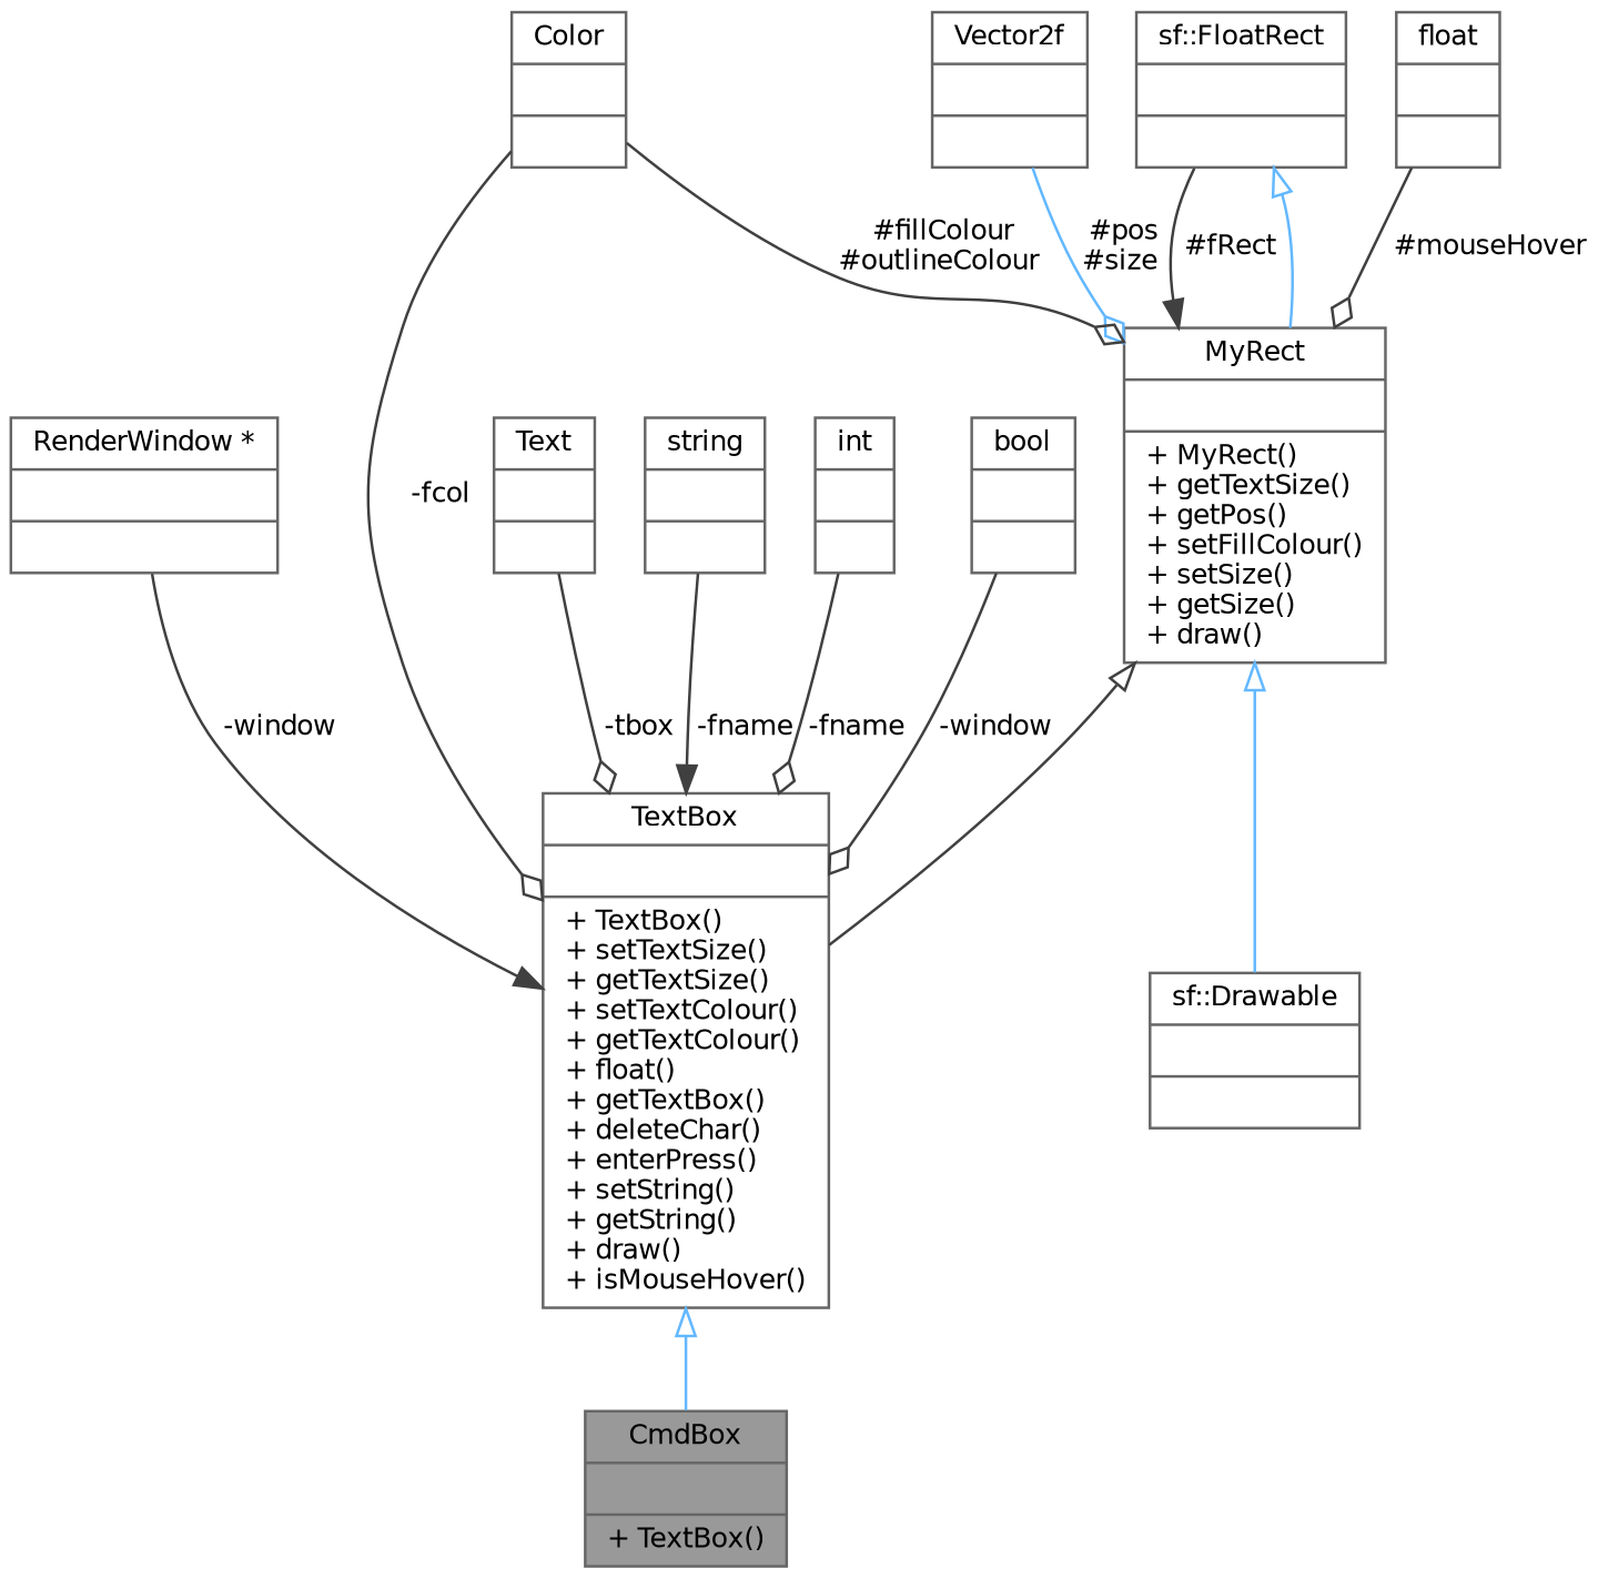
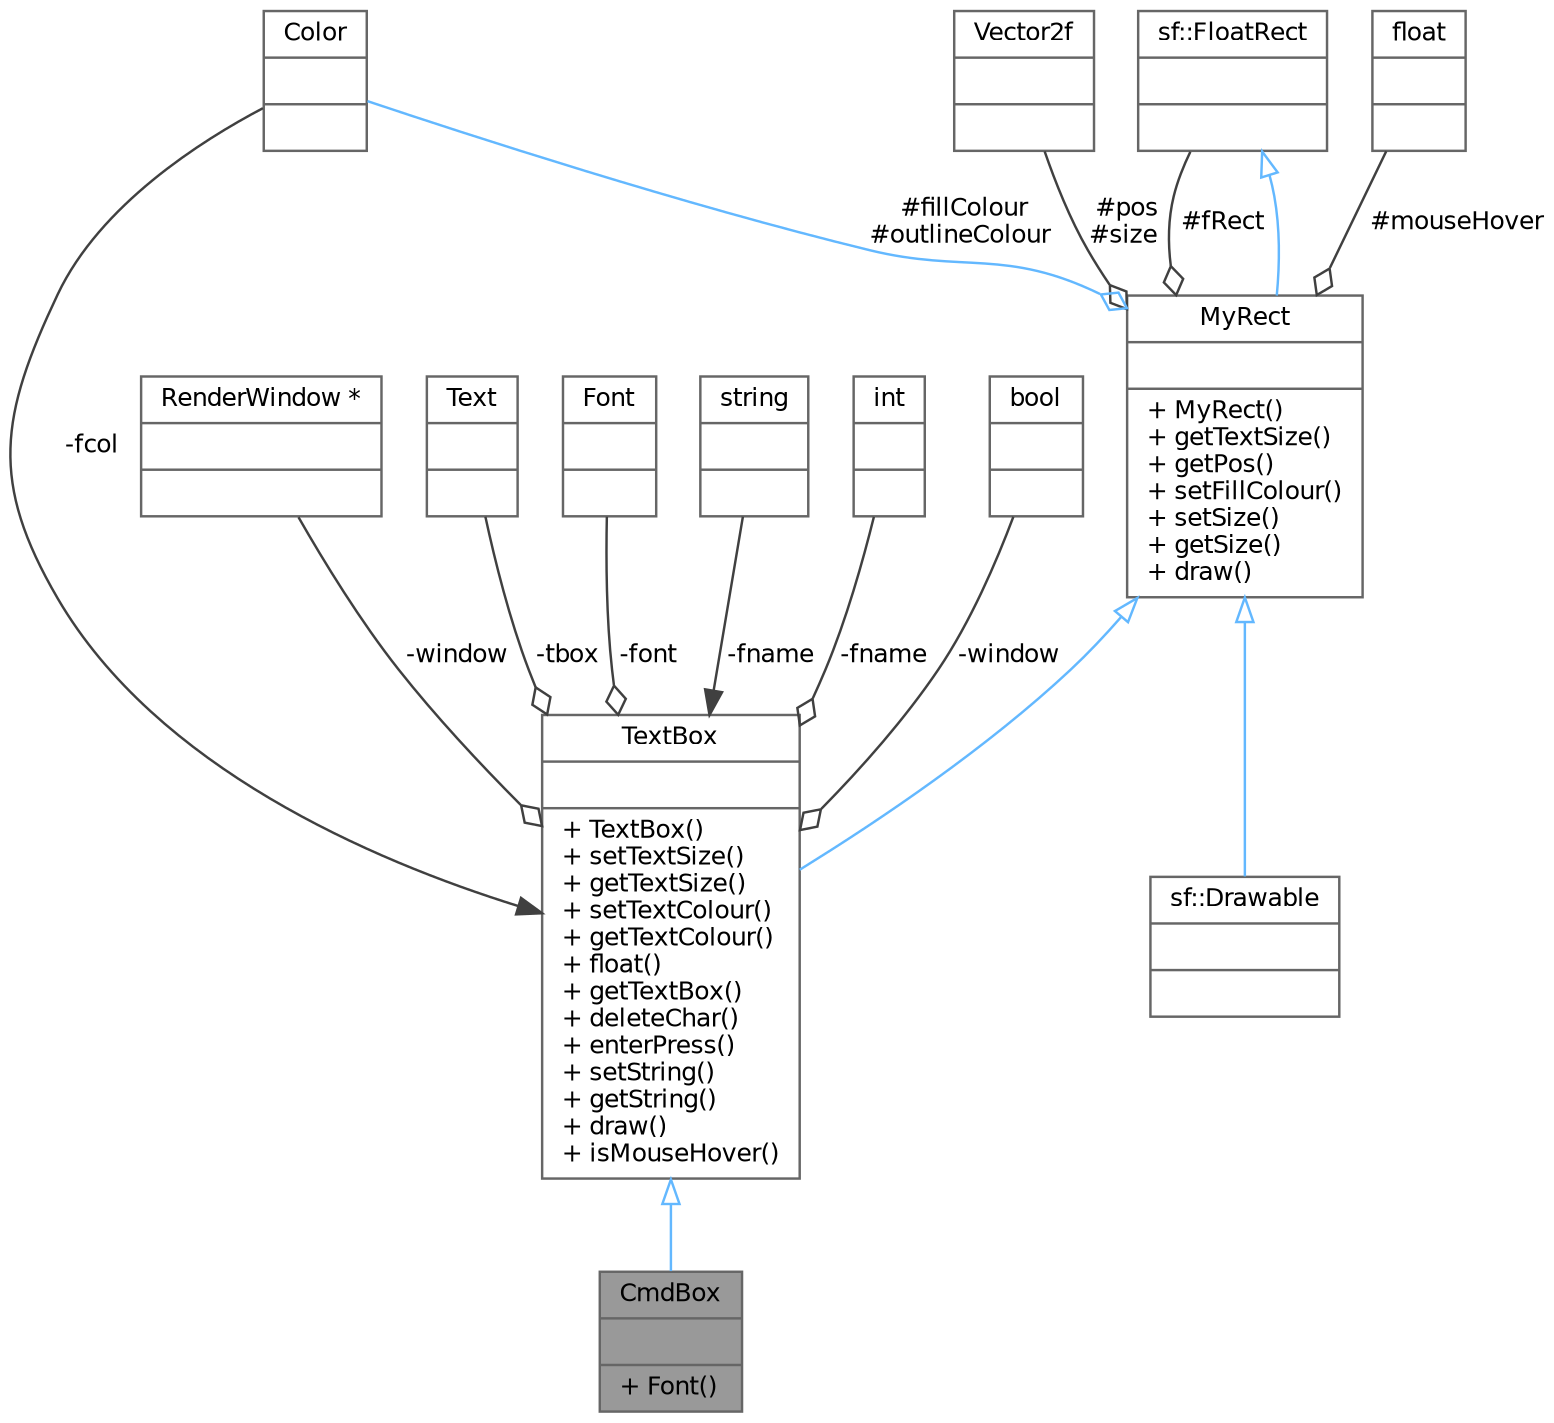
  digraph {
    node [color=gray40 fillcolor=white fontname=Helvetica fontsize=10 shape=record style=filled]
    edge [color=grey25 fontname=Helvetica fontsize=10 labelfontname=Helvetica labelfontsize=10 style=solid arrowhead=odiamond]
-   n1 [fillcolor=grey60 fontcolor=black height=0.2 label="{CmdBox\n||+ TextBox()\l}" width=0.4]
+   n1 [fillcolor=grey60 fontcolor=black height=0.2 label="{CmdBox\n||+ Font()\l}" width=0.4]
    n2 [height=0.2 label="{TextBox\n||+ TextBox()\l+ setTextSize()\l+ getTextSize()\l+ setTextColour()\l+ getTextColour()\l+ float()\l+ getTextBox()\l+ deleteChar()\l+ enterPress()\l+ setString()\l+ getString()\l+ draw()\l+ isMouseHover()\l}" width=0.4]
    n3 [height=0.2 label="{MyRect\n||+ MyRect()\l+ getTextSize()\l+ getPos()\l+ setFillColour()\l+ setSize()\l+ getSize()\l+ draw()\l}" width=0.4]
    n4 [height=0.2 label="{sf::Drawable\n||}" width=0.4]
    n5 [height=0.2 label="{sf::FloatRect\n||}" width=0.4]
    n6 [height=0.2 label="{Vector2f\n||}" width=0.4]
    n7 [height=0.2 label="{Color\n||}" width=0.4]
    n8 [height=0.2 label="{float\n||}" width=0.4]
    n9 [height=0.2 label="{RenderWindow *\n||}" width=0.4]
    n10 [height=0.2 label="{Text\n||}" width=0.4]
+   n11 [height=0.2 label="{Font\n||}" width=0.4]
    n12 [height=0.2 label="{string\n||}" width=0.4]
    n13 [height=0.2 label="{int\n||}" width=0.4]
    n14 [height=0.2 label="{bool\n||}" width=0.4]
    n2 -> n1 [arrowtail=onormal color=steelblue1 dir=back arrowhead=""]
-   n3 -> n2 [arrowtail=onormal dir=back arrowhead=""]
+   n3 -> n2 [arrowtail=onormal color=steelblue1 dir=back arrowhead=""]
    n3 -> n4 [arrowtail=onormal color=steelblue1 dir=back arrowhead=""]
    n5 -> n3 [arrowtail=onormal color=steelblue1 dir=back arrowhead=""]
-   n5 -> n3 [arrowhead=normal label=" #fRect"]
-   n6 -> n3 [color=steelblue1 label=" #pos\n#size"]
-   n7 -> n2 [label=" -fcol"]
-   n7 -> n3 [label=" #fillColour\n#outlineColour"]
+   n5 -> n3 [label=" #fRect"]
+   n6 -> n3 [label=" #pos\n#size"]
+   n7 -> n2 [arrowhead=normal label=" -fcol"]
+   n7 -> n3 [color=steelblue1 label=" #fillColour\n#outlineColour"]
    n8 -> n3 [label=" #mouseHover"]
-   n9 -> n2 [arrowhead=normal label=" -window"]
+   n9 -> n2 [label=" -window"]
    n10 -> n2 [label=" -tbox"]
+   n11 -> n2 [label=" -font"]
    n12 -> n2 [arrowhead=normal label=" -fname"]
    n13 -> n2 [label=" -fname"]
    n14 -> n2 [label=" -window"]
  }
